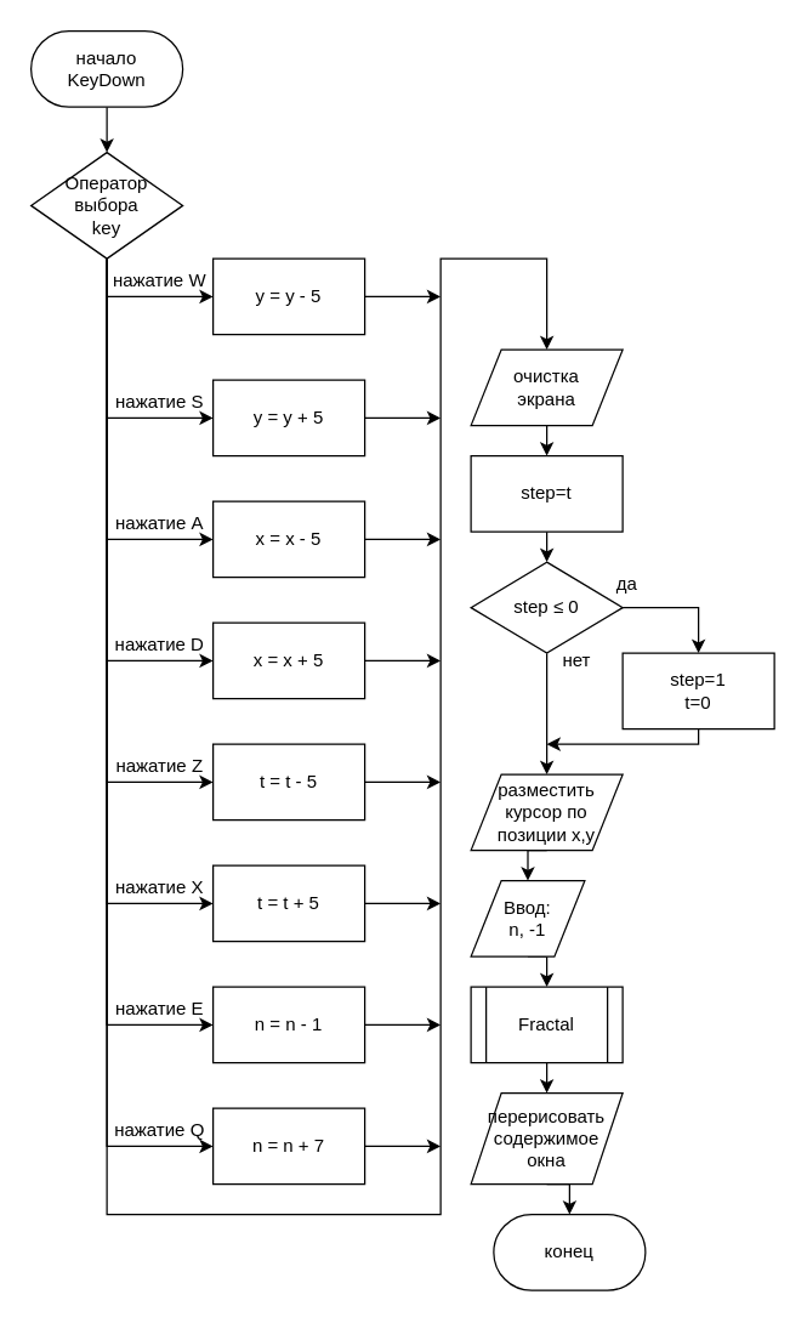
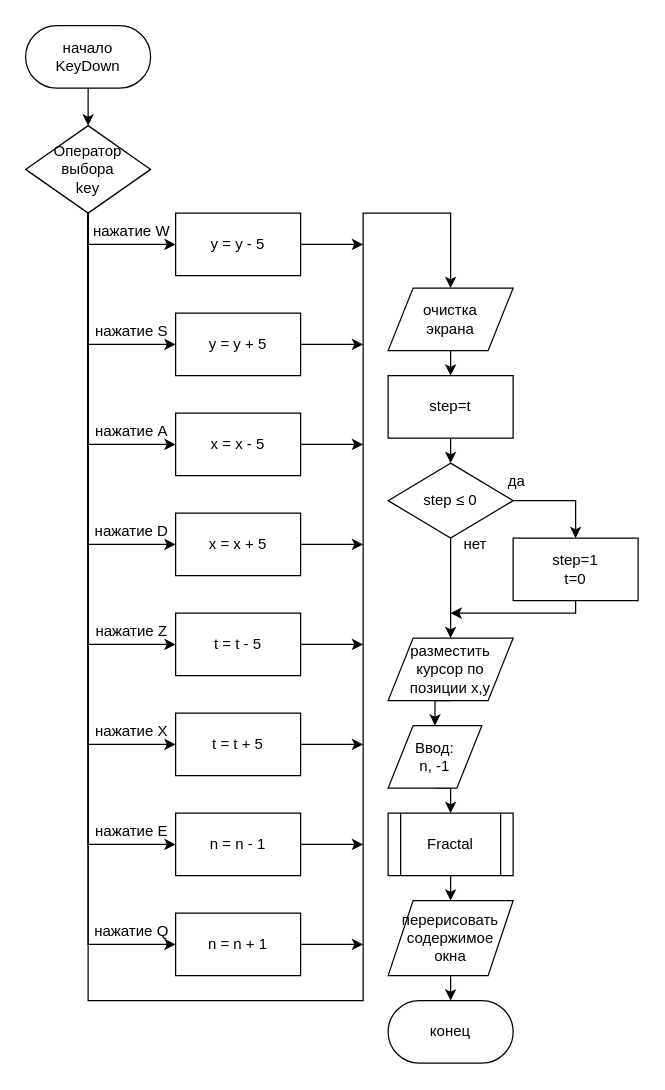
  <mxCell id="0" />
  <mxCell id="1" parent="0" />
  <mxCell id="2" style="edgeStyle=orthogonalEdgeStyle;rounded=0;orthogonalLoop=1;jettySize=auto;html=1;exitX=0.5;exitY=1;exitDx=0;exitDy=0;entryX=0.5;entryY=0;entryDx=0;entryDy=0;" edge="1" parent="1" source="3" target="13"><mxGeometry relative="1" as="geometry" /></mxCell>
  <mxCell id="3" value="начало&lt;br&gt;KeyDown" style="rounded=1;whiteSpace=wrap;html=1;arcSize=50;" vertex="1" parent="1"><mxGeometry x="20" width="100" height="50" as="geometry" y="20" /></mxCell>
  <mxCell id="4" style="edgeStyle=orthogonalEdgeStyle;rounded=0;orthogonalLoop=1;jettySize=auto;html=1;exitX=0.5;exitY=1;exitDx=0;exitDy=0;entryX=0;entryY=0.5;entryDx=0;entryDy=0;" edge="1" parent="1" source="13" target="15"><mxGeometry relative="1" as="geometry" /></mxCell>
  <mxCell id="5" style="edgeStyle=orthogonalEdgeStyle;rounded=0;orthogonalLoop=1;jettySize=auto;html=1;exitX=0.5;exitY=1;exitDx=0;exitDy=0;entryX=0;entryY=0.5;entryDx=0;entryDy=0;" edge="1" parent="1" source="13" target="17"><mxGeometry relative="1" as="geometry" /></mxCell>
  <mxCell id="6" style="edgeStyle=orthogonalEdgeStyle;rounded=0;orthogonalLoop=1;jettySize=auto;html=1;exitX=0.5;exitY=1;exitDx=0;exitDy=0;entryX=0;entryY=0.5;entryDx=0;entryDy=0;" edge="1" parent="1" source="13" target="19"><mxGeometry relative="1" as="geometry" /></mxCell>
  <mxCell id="7" style="edgeStyle=orthogonalEdgeStyle;rounded=0;orthogonalLoop=1;jettySize=auto;html=1;exitX=0.5;exitY=1;exitDx=0;exitDy=0;entryX=0;entryY=0.5;entryDx=0;entryDy=0;" edge="1" parent="1" source="13" target="21"><mxGeometry relative="1" as="geometry" /></mxCell>
  <mxCell id="8" style="edgeStyle=orthogonalEdgeStyle;rounded=0;orthogonalLoop=1;jettySize=auto;html=1;exitX=0.5;exitY=1;exitDx=0;exitDy=0;entryX=0;entryY=0.5;entryDx=0;entryDy=0;" edge="1" parent="1" source="13" target="23"><mxGeometry relative="1" as="geometry" /></mxCell>
  <mxCell id="9" style="edgeStyle=orthogonalEdgeStyle;rounded=0;orthogonalLoop=1;jettySize=auto;html=1;exitX=0.5;exitY=1;exitDx=0;exitDy=0;entryX=0;entryY=0.5;entryDx=0;entryDy=0;" edge="1" parent="1" source="13" target="25"><mxGeometry relative="1" as="geometry" /></mxCell>
  <mxCell id="10" style="edgeStyle=orthogonalEdgeStyle;rounded=0;orthogonalLoop=1;jettySize=auto;html=1;exitX=0.5;exitY=1;exitDx=0;exitDy=0;entryX=0;entryY=0.5;entryDx=0;entryDy=0;" edge="1" parent="1" source="13" target="27"><mxGeometry relative="1" as="geometry" /></mxCell>
  <mxCell id="11" style="edgeStyle=orthogonalEdgeStyle;rounded=0;orthogonalLoop=1;jettySize=auto;html=1;exitX=0.5;exitY=1;exitDx=0;exitDy=0;entryX=0;entryY=0.5;entryDx=0;entryDy=0;" edge="1" parent="1" source="13" target="29"><mxGeometry relative="1" as="geometry" /></mxCell>
  <mxCell id="12" style="edgeStyle=orthogonalEdgeStyle;rounded=0;orthogonalLoop=1;jettySize=auto;html=1;exitX=0.5;exitY=1;exitDx=0;exitDy=0;entryX=0.5;entryY=0;entryDx=0;entryDy=0;" edge="1" parent="1" source="13" target="31"><mxGeometry relative="1" as="geometry"><Array as="points"><mxPoint x="70" y="800" /><mxPoint x="290" y="800" /><mxPoint x="290" y="170" /><mxPoint x="360" y="170" /></Array></mxGeometry></mxCell>
  <mxCell id="13" value="Оператор выбора&lt;br&gt;key" style="rhombus;whiteSpace=wrap;html=1;" vertex="1" parent="1"><mxGeometry x="20" y="100" width="100" height="70" as="geometry" /></mxCell>
  <mxCell id="14" style="edgeStyle=orthogonalEdgeStyle;rounded=0;orthogonalLoop=1;jettySize=auto;html=1;exitX=1;exitY=0.5;exitDx=0;exitDy=0;" edge="1" parent="1" source="15"><mxGeometry relative="1" as="geometry"><mxPoint x="290" y="195" as="targetPoint" /></mxGeometry></mxCell>
  <mxCell id="15" value="y = y - 5" style="rounded=0;whiteSpace=wrap;html=1;" vertex="1" parent="1"><mxGeometry x="140" y="170" width="100" height="50" as="geometry" /></mxCell>
  <mxCell id="16" style="edgeStyle=orthogonalEdgeStyle;rounded=0;orthogonalLoop=1;jettySize=auto;html=1;exitX=1;exitY=0.5;exitDx=0;exitDy=0;" edge="1" parent="1" source="17"><mxGeometry relative="1" as="geometry"><mxPoint x="290" y="275" as="targetPoint" /></mxGeometry></mxCell>
  <mxCell id="17" value="y = y + 5" style="rounded=0;whiteSpace=wrap;html=1;" vertex="1" parent="1"><mxGeometry x="140" y="250" width="100" height="50" as="geometry" /></mxCell>
  <mxCell id="18" style="edgeStyle=orthogonalEdgeStyle;rounded=0;orthogonalLoop=1;jettySize=auto;html=1;exitX=1;exitY=0.5;exitDx=0;exitDy=0;" edge="1" parent="1" source="19"><mxGeometry relative="1" as="geometry"><mxPoint x="290" y="355" as="targetPoint" /></mxGeometry></mxCell>
  <mxCell id="19" value="x = x - 5" style="rounded=0;whiteSpace=wrap;html=1;" vertex="1" parent="1"><mxGeometry x="140" y="330" width="100" height="50" as="geometry" /></mxCell>
  <mxCell id="20" style="edgeStyle=orthogonalEdgeStyle;rounded=0;orthogonalLoop=1;jettySize=auto;html=1;exitX=1;exitY=0.5;exitDx=0;exitDy=0;" edge="1" parent="1" source="21"><mxGeometry relative="1" as="geometry"><mxPoint x="290" y="435" as="targetPoint" /></mxGeometry></mxCell>
  <mxCell id="21" value="x = x + 5" style="rounded=0;whiteSpace=wrap;html=1;" vertex="1" parent="1"><mxGeometry x="140" y="410" width="100" height="50" as="geometry" /></mxCell>
  <mxCell id="22" style="edgeStyle=orthogonalEdgeStyle;rounded=0;orthogonalLoop=1;jettySize=auto;html=1;exitX=1;exitY=0.5;exitDx=0;exitDy=0;" edge="1" parent="1" source="23"><mxGeometry relative="1" as="geometry"><mxPoint x="290" y="515" as="targetPoint" /></mxGeometry></mxCell>
  <mxCell id="23" value="t = t - 5" style="rounded=0;whiteSpace=wrap;html=1;" vertex="1" parent="1"><mxGeometry x="140" y="490" width="100" height="50" as="geometry" /></mxCell>
  <mxCell id="24" style="edgeStyle=orthogonalEdgeStyle;rounded=0;orthogonalLoop=1;jettySize=auto;html=1;exitX=1;exitY=0.5;exitDx=0;exitDy=0;" edge="1" parent="1" source="25"><mxGeometry relative="1" as="geometry"><mxPoint x="290" y="595" as="targetPoint" /></mxGeometry></mxCell>
  <mxCell id="25" value="t = t + 5" style="rounded=0;whiteSpace=wrap;html=1;" vertex="1" parent="1"><mxGeometry x="140" y="570" width="100" height="50" as="geometry" /></mxCell>
  <mxCell id="26" style="edgeStyle=orthogonalEdgeStyle;rounded=0;orthogonalLoop=1;jettySize=auto;html=1;exitX=1;exitY=0.5;exitDx=0;exitDy=0;" edge="1" parent="1" source="27"><mxGeometry relative="1" as="geometry"><mxPoint x="290" y="675" as="targetPoint" /></mxGeometry></mxCell>
  <mxCell id="27" value="n = n - 1" style="rounded=0;whiteSpace=wrap;html=1;" vertex="1" parent="1"><mxGeometry x="140" y="650" width="100" height="50" as="geometry" /></mxCell>
  <mxCell id="28" style="edgeStyle=orthogonalEdgeStyle;rounded=0;orthogonalLoop=1;jettySize=auto;html=1;exitX=1;exitY=0.5;exitDx=0;exitDy=0;" edge="1" parent="1" source="29"><mxGeometry relative="1" as="geometry"><mxPoint x="290" y="755" as="targetPoint" /></mxGeometry></mxCell>
- <mxCell id="29" value="n = n + 7" style="rounded=0;whiteSpace=wrap;html=1;" vertex="1" parent="1"><mxGeometry x="140" y="730" width="100" height="50" as="geometry" /></mxCell>
+ <mxCell id="29" value="n = n + 1" style="rounded=0;whiteSpace=wrap;html=1;" vertex="1" parent="1"><mxGeometry x="140" y="730" width="100" height="50" as="geometry" /></mxCell>
  <mxCell id="30" style="edgeStyle=orthogonalEdgeStyle;rounded=0;orthogonalLoop=1;jettySize=auto;html=1;exitX=0.5;exitY=1;exitDx=0;exitDy=0;entryX=0.5;entryY=0;entryDx=0;entryDy=0;" edge="1" parent="1" source="31" target="41"><mxGeometry relative="1" as="geometry" /></mxCell>
  <mxCell id="31" value="очистка &lt;br&gt;экрана" style="shape=parallelogram;perimeter=parallelogramPerimeter;whiteSpace=wrap;html=1;fixedSize=1;" vertex="1" parent="1"><mxGeometry x="310" y="230" width="100" height="50" as="geometry" /></mxCell>
  <mxCell id="32" value="нажатие W" style="text;html=1;strokeColor=none;fillColor=none;align=center;verticalAlign=middle;whiteSpace=wrap;rounded=0;" vertex="1" parent="1"><mxGeometry x="70" y="170" width="70" height="30" as="geometry" /></mxCell>
  <mxCell id="33" value="нажатие S" style="text;html=1;strokeColor=none;fillColor=none;align=center;verticalAlign=middle;whiteSpace=wrap;rounded=0;" vertex="1" parent="1"><mxGeometry x="70" y="250" width="70" height="30" as="geometry" /></mxCell>
  <mxCell id="34" value="нажатие A" style="text;html=1;strokeColor=none;fillColor=none;align=center;verticalAlign=middle;whiteSpace=wrap;rounded=0;" vertex="1" parent="1"><mxGeometry x="70" y="330" width="70" height="30" as="geometry" /></mxCell>
  <mxCell id="35" value="нажатие D" style="text;html=1;strokeColor=none;fillColor=none;align=center;verticalAlign=middle;whiteSpace=wrap;rounded=0;" vertex="1" parent="1"><mxGeometry x="70" y="410" width="70" height="30" as="geometry" /></mxCell>
  <mxCell id="36" value="нажатие Z" style="text;html=1;strokeColor=none;fillColor=none;align=center;verticalAlign=middle;whiteSpace=wrap;rounded=0;" vertex="1" parent="1"><mxGeometry x="70" y="490" width="70" height="30" as="geometry" /></mxCell>
  <mxCell id="37" value="нажатие X" style="text;html=1;strokeColor=none;fillColor=none;align=center;verticalAlign=middle;whiteSpace=wrap;rounded=0;" vertex="1" parent="1"><mxGeometry x="70" y="570" width="70" height="30" as="geometry" /></mxCell>
  <mxCell id="38" value="нажатие E" style="text;html=1;strokeColor=none;fillColor=none;align=center;verticalAlign=middle;whiteSpace=wrap;rounded=0;" vertex="1" parent="1"><mxGeometry x="70" y="650" width="70" height="30" as="geometry" /></mxCell>
  <mxCell id="39" value="нажатие Q" style="text;html=1;strokeColor=none;fillColor=none;align=center;verticalAlign=middle;whiteSpace=wrap;rounded=0;" vertex="1" parent="1"><mxGeometry x="70" y="730" width="70" height="30" as="geometry" /></mxCell>
  <mxCell id="40" style="edgeStyle=orthogonalEdgeStyle;rounded=0;orthogonalLoop=1;jettySize=auto;html=1;exitX=0.5;exitY=1;exitDx=0;exitDy=0;entryX=0.5;entryY=0;entryDx=0;entryDy=0;" edge="1" parent="1" source="41" target="44"><mxGeometry relative="1" as="geometry" /></mxCell>
  <mxCell id="41" value="step=t" style="rounded=0;whiteSpace=wrap;html=1;" vertex="1" parent="1"><mxGeometry x="310" y="300" width="100" height="50" as="geometry" /></mxCell>
  <mxCell id="42" style="edgeStyle=orthogonalEdgeStyle;rounded=0;orthogonalLoop=1;jettySize=auto;html=1;exitX=1;exitY=0.5;exitDx=0;exitDy=0;entryX=0.5;entryY=0;entryDx=0;entryDy=0;" edge="1" parent="1" source="44" target="48"><mxGeometry relative="1" as="geometry" /></mxCell>
  <mxCell id="43" style="edgeStyle=orthogonalEdgeStyle;rounded=0;orthogonalLoop=1;jettySize=auto;html=1;exitX=0.5;exitY=1;exitDx=0;exitDy=0;entryX=0.5;entryY=0;entryDx=0;entryDy=0;" edge="1" parent="1" source="44" target="50"><mxGeometry relative="1" as="geometry" /></mxCell>
  <mxCell id="44" value="step&amp;nbsp;≤ 0" style="rhombus;whiteSpace=wrap;html=1;" vertex="1" parent="1"><mxGeometry x="310" y="370" width="100" height="60" as="geometry" /></mxCell>
  <mxCell id="45" value="да" style="text;html=1;strokeColor=none;fillColor=none;align=center;verticalAlign=middle;whiteSpace=wrap;rounded=0;" vertex="1" parent="1"><mxGeometry x="383" y="370" width="60" height="30" as="geometry" /></mxCell>
  <mxCell id="46" value="нет" style="text;html=1;strokeColor=none;fillColor=none;align=center;verticalAlign=middle;whiteSpace=wrap;rounded=0;" vertex="1" parent="1"><mxGeometry x="350" y="420" width="60" height="30" as="geometry" /></mxCell>
  <mxCell id="47" style="edgeStyle=orthogonalEdgeStyle;rounded=0;orthogonalLoop=1;jettySize=auto;html=1;exitX=0.5;exitY=1;exitDx=0;exitDy=0;" edge="1" parent="1" source="48"><mxGeometry relative="1" as="geometry"><mxPoint x="360" y="490" as="targetPoint" /><Array as="points"><mxPoint x="460" y="490" /></Array></mxGeometry></mxCell>
  <mxCell id="48" value="step=1&lt;br&gt;t=0" style="rounded=0;whiteSpace=wrap;html=1;" vertex="1" parent="1"><mxGeometry x="410" y="430" width="100" height="50" as="geometry" /></mxCell>
  <mxCell id="49" style="edgeStyle=orthogonalEdgeStyle;rounded=0;orthogonalLoop=1;jettySize=auto;html=1;exitX=0.5;exitY=1;exitDx=0;exitDy=0;entryX=0.5;entryY=0;entryDx=0;entryDy=0;" edge="1" parent="1" source="50" target="52"><mxGeometry relative="1" as="geometry" /></mxCell>
  <mxCell id="50" value="разместить курсор по позиции x,y" style="shape=parallelogram;perimeter=parallelogramPerimeter;whiteSpace=wrap;html=1;fixedSize=1;" vertex="1" parent="1"><mxGeometry x="310" y="510" width="100" height="50" as="geometry" /></mxCell>
  <mxCell id="51" style="edgeStyle=orthogonalEdgeStyle;rounded=0;orthogonalLoop=1;jettySize=auto;html=1;exitX=0.5;exitY=1;exitDx=0;exitDy=0;entryX=0.5;entryY=0;entryDx=0;entryDy=0;" edge="1" parent="1" source="52" target="54"><mxGeometry relative="1" as="geometry" /></mxCell>
  <mxCell id="52" value="Ввод:&lt;br&gt;n, -1" style="shape=parallelogram;perimeter=parallelogramPerimeter;whiteSpace=wrap;html=1;fixedSize=1;" vertex="1" parent="1"><mxGeometry x="310" y="580" width="75" height="50" as="geometry" /></mxCell>
  <mxCell id="53" style="edgeStyle=orthogonalEdgeStyle;rounded=0;orthogonalLoop=1;jettySize=auto;html=1;exitX=0.5;exitY=1;exitDx=0;exitDy=0;entryX=0.5;entryY=0;entryDx=0;entryDy=0;" edge="1" parent="1" source="54" target="56"><mxGeometry relative="1" as="geometry" /></mxCell>
  <mxCell id="54" value="Fractal" style="shape=process;whiteSpace=wrap;html=1;backgroundOutline=1;" vertex="1" parent="1"><mxGeometry x="310" y="650" width="100" height="50" as="geometry" /></mxCell>
  <mxCell id="55" style="edgeStyle=orthogonalEdgeStyle;rounded=0;orthogonalLoop=1;jettySize=auto;html=1;exitX=0.5;exitY=1;exitDx=0;exitDy=0;entryX=0.5;entryY=0;entryDx=0;entryDy=0;" edge="1" parent="1" source="56" target="57"><mxGeometry relative="1" as="geometry" /></mxCell>
  <mxCell id="56" value="перерисовать содержимое&lt;br&gt;окна" style="shape=parallelogram;perimeter=parallelogramPerimeter;whiteSpace=wrap;html=1;fixedSize=1;" vertex="1" parent="1"><mxGeometry x="310" y="720" width="100" height="60" as="geometry" /></mxCell>
- <mxCell id="57" value="конец" style="rounded=1;whiteSpace=wrap;html=1;arcSize=50;" vertex="1" parent="1"><mxGeometry x="325" y="800" width="100" height="50" as="geometry" /></mxCell>
+ <mxCell id="57" value="конец" style="rounded=1;whiteSpace=wrap;html=1;arcSize=50;" vertex="1" parent="1"><mxGeometry x="310" y="800" width="100" height="50" as="geometry" /></mxCell>
